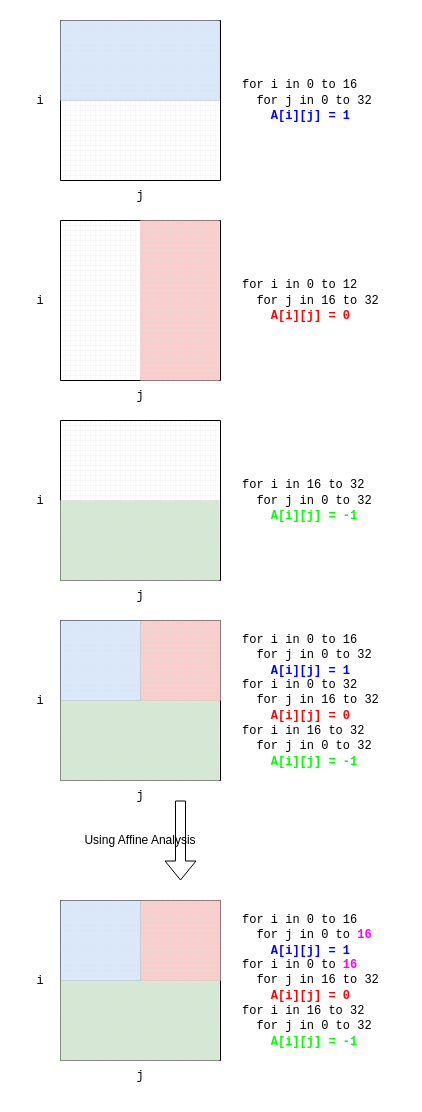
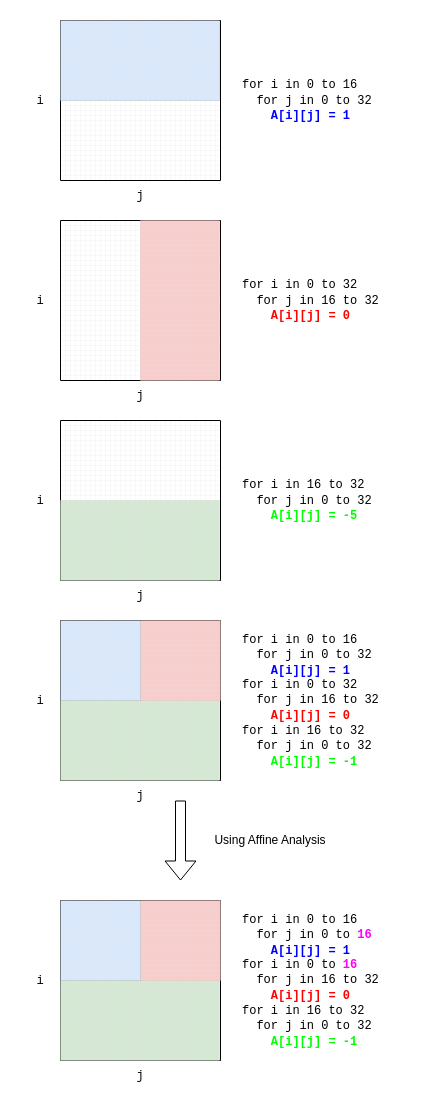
  <mxCell id="0" />
  <mxCell id="1" parent="0" />
  <mxCell id="2" value="" style="verticalLabelPosition=bottom;verticalAlign=top;html=1;shape=mxgraph.basic.patternFillRect;fillStyle=grid;step=5;fillStrokeWidth=0.2;fillStrokeColor=#dddddd;strokeWidth=1;" vertex="1" parent="1"><mxGeometry x="60" y="20" width="160" height="160" as="geometry" /></mxCell>
  <mxCell id="3" value="&lt;font face=&quot;Courier New&quot;&gt;for i in 0 to 16&lt;/font&gt;&lt;div&gt;&lt;font face=&quot;Courier New&quot;&gt;&amp;nbsp; for j in 0 to 32&lt;/font&gt;&lt;/div&gt;&lt;div&gt;&lt;font face=&quot;Courier New&quot;&gt;&amp;nbsp; &amp;nbsp; &lt;font style=&quot;color: rgb(0, 0, 255);&quot;&gt;&lt;b&gt;A[i][j] = 1&lt;/b&gt;&lt;/font&gt;&lt;/font&gt;&lt;/div&gt;" style="text;html=1;align=left;verticalAlign=middle;whiteSpace=wrap;rounded=0;" vertex="1" parent="1"><mxGeometry x="240" y="20" width="160" height="160" as="geometry" /></mxCell>
  <mxCell id="4" value="" style="verticalLabelPosition=bottom;verticalAlign=top;html=1;shape=mxgraph.basic.patternFillRect;fillStyle=grid;step=5;fillStrokeWidth=0.2;fillStrokeColor=#dddddd;strokeWidth=0;strokeColor=none;fillColor=#dae8fc;" vertex="1" parent="1"><mxGeometry x="60" y="20" width="159" height="80" as="geometry" /></mxCell>
  <mxCell id="5" value="" style="verticalLabelPosition=bottom;verticalAlign=top;html=1;shape=mxgraph.basic.patternFillRect;fillStyle=grid;step=5;fillStrokeWidth=0.2;fillStrokeColor=#dddddd;strokeWidth=1;" vertex="1" parent="1"><mxGeometry x="60" y="220" width="160" height="160" as="geometry" /></mxCell>
- <mxCell id="6" value="&lt;font face=&quot;Courier New&quot;&gt;for i in 0 to 12&lt;/font&gt;&lt;div&gt;&lt;font face=&quot;Courier New&quot;&gt;&amp;nbsp; for j in 16 to 32&lt;/font&gt;&lt;/div&gt;&lt;div&gt;&lt;font face=&quot;Courier New&quot;&gt;&amp;nbsp; &amp;nbsp; &lt;font style=&quot;color: rgb(255, 0, 0);&quot;&gt;&lt;b style=&quot;&quot;&gt;A[i][j] = 0&lt;/b&gt;&lt;/font&gt;&lt;/font&gt;&lt;/div&gt;" style="text;html=1;align=left;verticalAlign=middle;whiteSpace=wrap;rounded=0;" vertex="1" parent="1"><mxGeometry x="240" y="220" width="160" height="160" as="geometry" /></mxCell>
+ <mxCell id="6" value="&lt;font face=&quot;Courier New&quot;&gt;for i in 0 to 32&lt;/font&gt;&lt;div&gt;&lt;font face=&quot;Courier New&quot;&gt;&amp;nbsp; for j in 16 to 32&lt;/font&gt;&lt;/div&gt;&lt;div&gt;&lt;font face=&quot;Courier New&quot;&gt;&amp;nbsp; &amp;nbsp; &lt;font style=&quot;color: rgb(255, 0, 0);&quot;&gt;&lt;b style=&quot;&quot;&gt;A[i][j] = 0&lt;/b&gt;&lt;/font&gt;&lt;/font&gt;&lt;/div&gt;" style="text;html=1;align=left;verticalAlign=middle;whiteSpace=wrap;rounded=0;" vertex="1" parent="1"><mxGeometry x="240" y="220" width="160" height="160" as="geometry" /></mxCell>
  <mxCell id="7" value="" style="verticalLabelPosition=bottom;verticalAlign=top;html=1;shape=mxgraph.basic.patternFillRect;fillStyle=grid;step=5;fillStrokeWidth=0.2;fillStrokeColor=#dddddd;strokeWidth=0;strokeColor=#b85450;fillColor=#f8cecc;" vertex="1" parent="1"><mxGeometry x="140" y="220" width="79" height="160" as="geometry" /></mxCell>
  <mxCell id="8" value="&lt;font face=&quot;Courier New&quot;&gt;i&lt;/font&gt;" style="text;html=1;align=center;verticalAlign=middle;whiteSpace=wrap;rounded=0;" vertex="1" parent="1"><mxGeometry x="20" y="285" width="40" height="30" as="geometry" /></mxCell>
  <mxCell id="9" value="&lt;font face=&quot;Courier New&quot;&gt;j&lt;/font&gt;" style="text;html=1;align=center;verticalAlign=middle;whiteSpace=wrap;rounded=0;" vertex="1" parent="1"><mxGeometry x="120" y="380" width="40" height="30" as="geometry" /></mxCell>
  <mxCell id="10" value="&lt;font face=&quot;Courier New&quot;&gt;j&lt;/font&gt;" style="text;html=1;align=center;verticalAlign=middle;whiteSpace=wrap;rounded=0;" vertex="1" parent="1"><mxGeometry x="120" y="180" width="40" height="30" as="geometry" /></mxCell>
  <mxCell id="11" value="&lt;font face=&quot;Courier New&quot;&gt;i&lt;/font&gt;" style="text;html=1;align=center;verticalAlign=middle;whiteSpace=wrap;rounded=0;" vertex="1" parent="1"><mxGeometry x="20" y="85" width="40" height="30" as="geometry" /></mxCell>
  <mxCell id="12" value="" style="verticalLabelPosition=bottom;verticalAlign=top;html=1;shape=mxgraph.basic.patternFillRect;fillStyle=grid;step=5;fillStrokeWidth=0.2;fillStrokeColor=#dddddd;strokeWidth=1;" vertex="1" parent="1"><mxGeometry x="60" y="420" width="160" height="160" as="geometry" /></mxCell>
- <mxCell id="13" value="&lt;font face=&quot;Courier New&quot;&gt;for i in 16 to 32&lt;/font&gt;&lt;div&gt;&lt;font face=&quot;Courier New&quot;&gt;&amp;nbsp; for j in 0 to 32&lt;/font&gt;&lt;/div&gt;&lt;div&gt;&lt;font face=&quot;Courier New&quot;&gt;&amp;nbsp; &amp;nbsp; &lt;font style=&quot;color: rgb(0, 255, 0);&quot;&gt;&lt;b style=&quot;&quot;&gt;A[i][j] = -1&lt;/b&gt;&lt;/font&gt;&lt;/font&gt;&lt;/div&gt;" style="text;html=1;align=left;verticalAlign=middle;whiteSpace=wrap;rounded=0;" vertex="1" parent="1"><mxGeometry x="240" y="420" width="160" height="160" as="geometry" /></mxCell>
+ <mxCell id="13" value="&lt;font face=&quot;Courier New&quot;&gt;for i in 16 to 32&lt;/font&gt;&lt;div&gt;&lt;font face=&quot;Courier New&quot;&gt;&amp;nbsp; for j in 0 to 32&lt;/font&gt;&lt;/div&gt;&lt;div&gt;&lt;font face=&quot;Courier New&quot;&gt;&amp;nbsp; &amp;nbsp; &lt;font style=&quot;color: rgb(0, 255, 0);&quot;&gt;&lt;b style=&quot;&quot;&gt;A[i][j] = -5&lt;/b&gt;&lt;/font&gt;&lt;/font&gt;&lt;/div&gt;" style="text;html=1;align=left;verticalAlign=middle;whiteSpace=wrap;rounded=0;" vertex="1" parent="1"><mxGeometry x="240" y="420" width="160" height="160" as="geometry" /></mxCell>
  <mxCell id="14" value="" style="verticalLabelPosition=bottom;verticalAlign=top;html=1;shape=mxgraph.basic.patternFillRect;fillStyle=grid;step=5;fillStrokeWidth=0.2;fillStrokeColor=#dddddd;strokeWidth=0;strokeColor=#82b366;fillColor=#d5e8d4;" vertex="1" parent="1"><mxGeometry x="60" y="500" width="159" height="80" as="geometry" /></mxCell>
  <mxCell id="15" value="&lt;font face=&quot;Courier New&quot;&gt;i&lt;/font&gt;" style="text;html=1;align=center;verticalAlign=middle;whiteSpace=wrap;rounded=0;" vertex="1" parent="1"><mxGeometry x="20" y="485" width="40" height="30" as="geometry" /></mxCell>
  <mxCell id="16" value="&lt;font face=&quot;Courier New&quot;&gt;j&lt;/font&gt;" style="text;html=1;align=center;verticalAlign=middle;whiteSpace=wrap;rounded=0;" vertex="1" parent="1"><mxGeometry x="120" y="580" width="40" height="30" as="geometry" /></mxCell>
  <mxCell id="17" value="" style="verticalLabelPosition=bottom;verticalAlign=top;html=1;shape=mxgraph.basic.patternFillRect;fillStyle=grid;step=5;fillStrokeWidth=0.2;fillStrokeColor=#dddddd;strokeWidth=1;" vertex="1" parent="1"><mxGeometry x="60" y="620" width="160" height="160" as="geometry" /></mxCell>
  <mxCell id="18" value="&lt;div&gt;&lt;font face=&quot;Courier New&quot;&gt;for i in 0 to 16&lt;/font&gt;&lt;div&gt;&lt;font face=&quot;Courier New&quot;&gt;&amp;nbsp; for j in 0 to 32&lt;/font&gt;&lt;/div&gt;&lt;div&gt;&lt;font face=&quot;Courier New&quot;&gt;&amp;nbsp; &amp;nbsp;&amp;nbsp;&lt;font style=&quot;color: rgb(0, 0, 255);&quot;&gt;&lt;b&gt;A[i][j] = 1&lt;/b&gt;&lt;/font&gt;&lt;/font&gt;&lt;/div&gt;&lt;/div&gt;&lt;font face=&quot;Courier New&quot;&gt;&lt;div&gt;&lt;font face=&quot;Courier New&quot;&gt;for i in 0 to 32&lt;/font&gt;&lt;div style=&quot;font-family: Helvetica;&quot;&gt;&lt;font face=&quot;Courier New&quot;&gt;&amp;nbsp; for j in 16 to 32&lt;/font&gt;&lt;/div&gt;&lt;div style=&quot;font-family: Helvetica;&quot;&gt;&lt;font face=&quot;Courier New&quot;&gt;&amp;nbsp; &amp;nbsp;&amp;nbsp;&lt;font style=&quot;color: rgb(255, 0, 0);&quot;&gt;&lt;b&gt;A[i][j] = 0&lt;/b&gt;&lt;/font&gt;&lt;/font&gt;&lt;/div&gt;&lt;/div&gt;for i in 16 to 32&lt;/font&gt;&lt;div&gt;&lt;font face=&quot;Courier New&quot;&gt;&amp;nbsp; for j in 0 to 32&lt;/font&gt;&lt;/div&gt;&lt;div&gt;&lt;font face=&quot;Courier New&quot;&gt;&amp;nbsp; &amp;nbsp; &lt;font style=&quot;color: rgb(0, 255, 0);&quot;&gt;&lt;b style=&quot;&quot;&gt;A[i][j] = -1&lt;/b&gt;&lt;/font&gt;&lt;/font&gt;&lt;/div&gt;" style="text;html=1;align=left;verticalAlign=middle;whiteSpace=wrap;rounded=0;" vertex="1" parent="1"><mxGeometry x="240" y="620" width="160" height="160" as="geometry" /></mxCell>
  <mxCell id="19" value="" style="verticalLabelPosition=bottom;verticalAlign=top;html=1;shape=mxgraph.basic.patternFillRect;fillStyle=grid;step=5;fillStrokeWidth=0.2;fillStrokeColor=#dddddd;strokeWidth=0;strokeColor=#82b366;fillColor=#d5e8d4;" vertex="1" parent="1"><mxGeometry x="60" y="700" width="159" height="80" as="geometry" /></mxCell>
  <mxCell id="20" value="&lt;font face=&quot;Courier New&quot;&gt;i&lt;/font&gt;" style="text;html=1;align=center;verticalAlign=middle;whiteSpace=wrap;rounded=0;" vertex="1" parent="1"><mxGeometry x="20" y="685" width="40" height="30" as="geometry" /></mxCell>
  <mxCell id="21" value="&lt;font face=&quot;Courier New&quot;&gt;j&lt;/font&gt;" style="text;html=1;align=center;verticalAlign=middle;whiteSpace=wrap;rounded=0;" vertex="1" parent="1"><mxGeometry x="120" y="780" width="40" height="30" as="geometry" /></mxCell>
  <mxCell id="22" value="" style="verticalLabelPosition=bottom;verticalAlign=top;html=1;shape=mxgraph.basic.patternFillRect;fillStyle=grid;step=5;fillStrokeWidth=0.2;fillStrokeColor=#dddddd;strokeWidth=0;strokeColor=#b85450;fillColor=#f8cecc;" vertex="1" parent="1"><mxGeometry x="140" y="620" width="80" height="80" as="geometry" /></mxCell>
  <mxCell id="23" value="" style="verticalLabelPosition=bottom;verticalAlign=top;html=1;shape=mxgraph.basic.patternFillRect;fillStyle=grid;step=5;fillStrokeWidth=0.2;fillStrokeColor=#dddddd;strokeWidth=0;strokeColor=none;fillColor=#dae8fc;" vertex="1" parent="1"><mxGeometry x="60" y="620" width="80" height="80" as="geometry" /></mxCell>
  <mxCell id="24" value="" style="shape=flexArrow;endArrow=classic;html=1;rounded=0;" edge="1" parent="1"><mxGeometry width="50" height="50" relative="1" as="geometry"><mxPoint x="180" y="800" as="sourcePoint" /><mxPoint x="180" y="880" as="targetPoint" /></mxGeometry></mxCell>
- <mxCell id="25" value="Using Affine Analysis" style="text;html=1;align=center;verticalAlign=middle;whiteSpace=wrap;rounded=0;" vertex="1" parent="1"><mxGeometry x="70" y="820" width="140" height="40" as="geometry" /></mxCell>
+ <mxCell id="25" value="Using Affine Analysis" style="text;html=1;align=center;verticalAlign=middle;whiteSpace=wrap;rounded=0;" vertex="1" parent="1"><mxGeometry x="200" y="820" width="140" height="40" as="geometry" /></mxCell>
  <mxCell id="26" value="" style="verticalLabelPosition=bottom;verticalAlign=top;html=1;shape=mxgraph.basic.patternFillRect;fillStyle=grid;step=5;fillStrokeWidth=0.2;fillStrokeColor=#dddddd;strokeWidth=1;" vertex="1" parent="1"><mxGeometry x="60" y="900" width="160" height="160" as="geometry" /></mxCell>
  <mxCell id="27" value="&lt;div&gt;&lt;font face=&quot;Courier New&quot;&gt;for i in 0 to 16&lt;/font&gt;&lt;div&gt;&lt;font face=&quot;Courier New&quot;&gt;&amp;nbsp; for j in 0 to &lt;b&gt;&lt;font style=&quot;color: rgb(255, 0, 255);&quot;&gt;16&lt;/font&gt;&lt;/b&gt;&lt;/font&gt;&lt;/div&gt;&lt;div&gt;&lt;font face=&quot;Courier New&quot;&gt;&amp;nbsp; &amp;nbsp;&amp;nbsp;&lt;font style=&quot;color: rgb(0, 0, 255);&quot;&gt;&lt;b&gt;A[i][j] = 1&lt;/b&gt;&lt;/font&gt;&lt;/font&gt;&lt;/div&gt;&lt;/div&gt;&lt;font face=&quot;Courier New&quot;&gt;&lt;div&gt;&lt;font face=&quot;Courier New&quot;&gt;for i in 0 to &lt;b&gt;&lt;font style=&quot;color: rgb(255, 0, 255);&quot;&gt;16&lt;/font&gt;&lt;/b&gt;&lt;/font&gt;&lt;div style=&quot;font-family: Helvetica;&quot;&gt;&lt;font face=&quot;Courier New&quot;&gt;&amp;nbsp; for j in 16 to 32&lt;/font&gt;&lt;/div&gt;&lt;div style=&quot;font-family: Helvetica;&quot;&gt;&lt;font face=&quot;Courier New&quot;&gt;&amp;nbsp; &amp;nbsp;&amp;nbsp;&lt;font style=&quot;color: rgb(255, 0, 0);&quot;&gt;&lt;b&gt;A[i][j] = 0&lt;/b&gt;&lt;/font&gt;&lt;/font&gt;&lt;/div&gt;&lt;/div&gt;for i in 16 to 32&lt;/font&gt;&lt;div&gt;&lt;font face=&quot;Courier New&quot;&gt;&amp;nbsp; for j in 0 to 32&lt;/font&gt;&lt;/div&gt;&lt;div&gt;&lt;font face=&quot;Courier New&quot;&gt;&amp;nbsp; &amp;nbsp; &lt;font style=&quot;color: rgb(0, 255, 0);&quot;&gt;&lt;b style=&quot;&quot;&gt;A[i][j] = -1&lt;/b&gt;&lt;/font&gt;&lt;/font&gt;&lt;/div&gt;" style="text;html=1;align=left;verticalAlign=middle;whiteSpace=wrap;rounded=0;" vertex="1" parent="1"><mxGeometry x="240" y="900" width="160" height="160" as="geometry" /></mxCell>
  <mxCell id="28" value="" style="verticalLabelPosition=bottom;verticalAlign=top;html=1;shape=mxgraph.basic.patternFillRect;fillStyle=grid;step=5;fillStrokeWidth=0.2;fillStrokeColor=#dddddd;strokeWidth=0;strokeColor=#82b366;fillColor=#d5e8d4;" vertex="1" parent="1"><mxGeometry x="60" y="980" width="159" height="80" as="geometry" /></mxCell>
  <mxCell id="29" value="&lt;font face=&quot;Courier New&quot;&gt;i&lt;/font&gt;" style="text;html=1;align=center;verticalAlign=middle;whiteSpace=wrap;rounded=0;" vertex="1" parent="1"><mxGeometry x="20" y="965" width="40" height="30" as="geometry" /></mxCell>
  <mxCell id="30" value="&lt;font face=&quot;Courier New&quot;&gt;j&lt;/font&gt;" style="text;html=1;align=center;verticalAlign=middle;whiteSpace=wrap;rounded=0;" vertex="1" parent="1"><mxGeometry x="120" y="1060" width="40" height="30" as="geometry" /></mxCell>
  <mxCell id="31" value="" style="verticalLabelPosition=bottom;verticalAlign=top;html=1;shape=mxgraph.basic.patternFillRect;fillStyle=grid;step=5;fillStrokeWidth=0.2;fillStrokeColor=#dddddd;strokeWidth=0;strokeColor=#b85450;fillColor=#f8cecc;" vertex="1" parent="1"><mxGeometry x="140" y="900" width="80" height="80" as="geometry" /></mxCell>
  <mxCell id="32" value="" style="verticalLabelPosition=bottom;verticalAlign=top;html=1;shape=mxgraph.basic.patternFillRect;fillStyle=grid;step=5;fillStrokeWidth=0.2;fillStrokeColor=#dddddd;strokeWidth=0;strokeColor=none;fillColor=#dae8fc;" vertex="1" parent="1"><mxGeometry x="60" y="900" width="80" height="80" as="geometry" /></mxCell>
